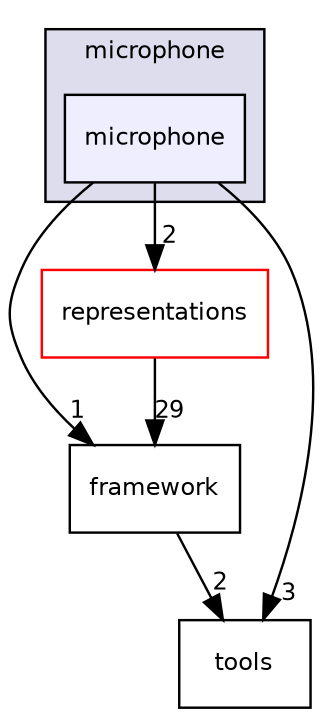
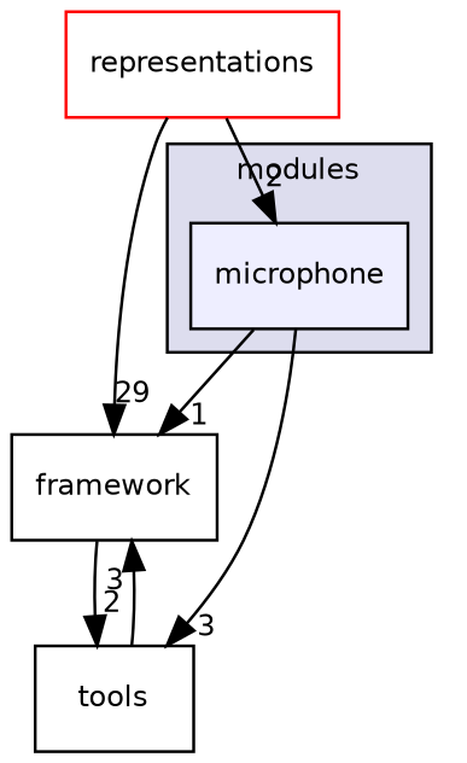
  digraph {
    compound=true
    node [fillcolor=white fontname=Helvetica fontsize=10 shape=box style=filled]
    edge [headlabel=3 labeldistance=1.5 labelfontname=Helvetica labelfontsize=10]
    n1 [fillcolor="#eeeeff" label=microphone pencolor=black]
    n2 [label=framework fillcolor="" style=""]
    n3 [color=black label=tools]
    n4 [color=red label=representations]
    subgraph cluster_1 {
      bgcolor="#ddddee"
      fontname=Helvetica
      fontsize=10
-     label=microphone
+     label=modules
      pencolor=black
      n1
    }
    n1 -> n2 [headlabel=1]
    n1 -> n3
-   n1 -> n4 [headlabel=2]
+   n4 -> n1 [headlabel=2]
    n2 -> n3 [headlabel=2]
+   n3 -> n2
    n4 -> n2 [headlabel=29]
  }
